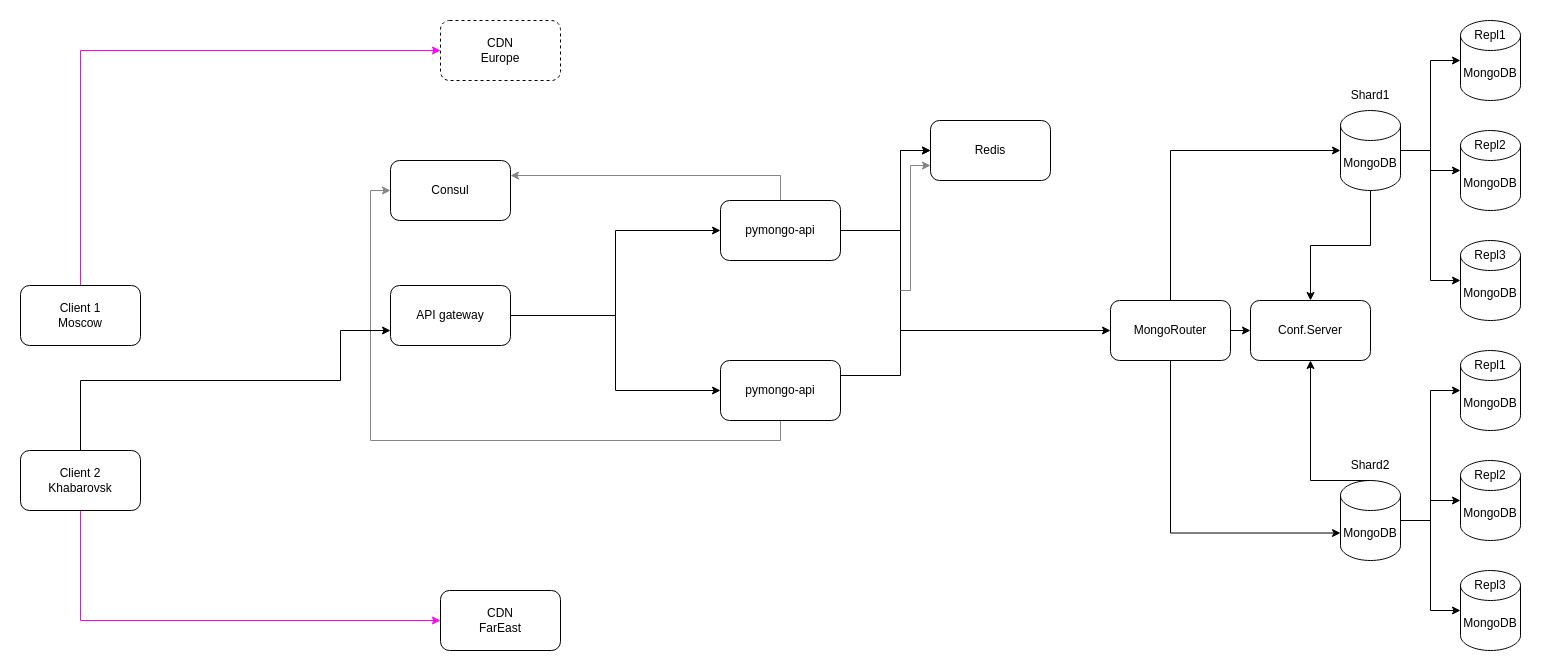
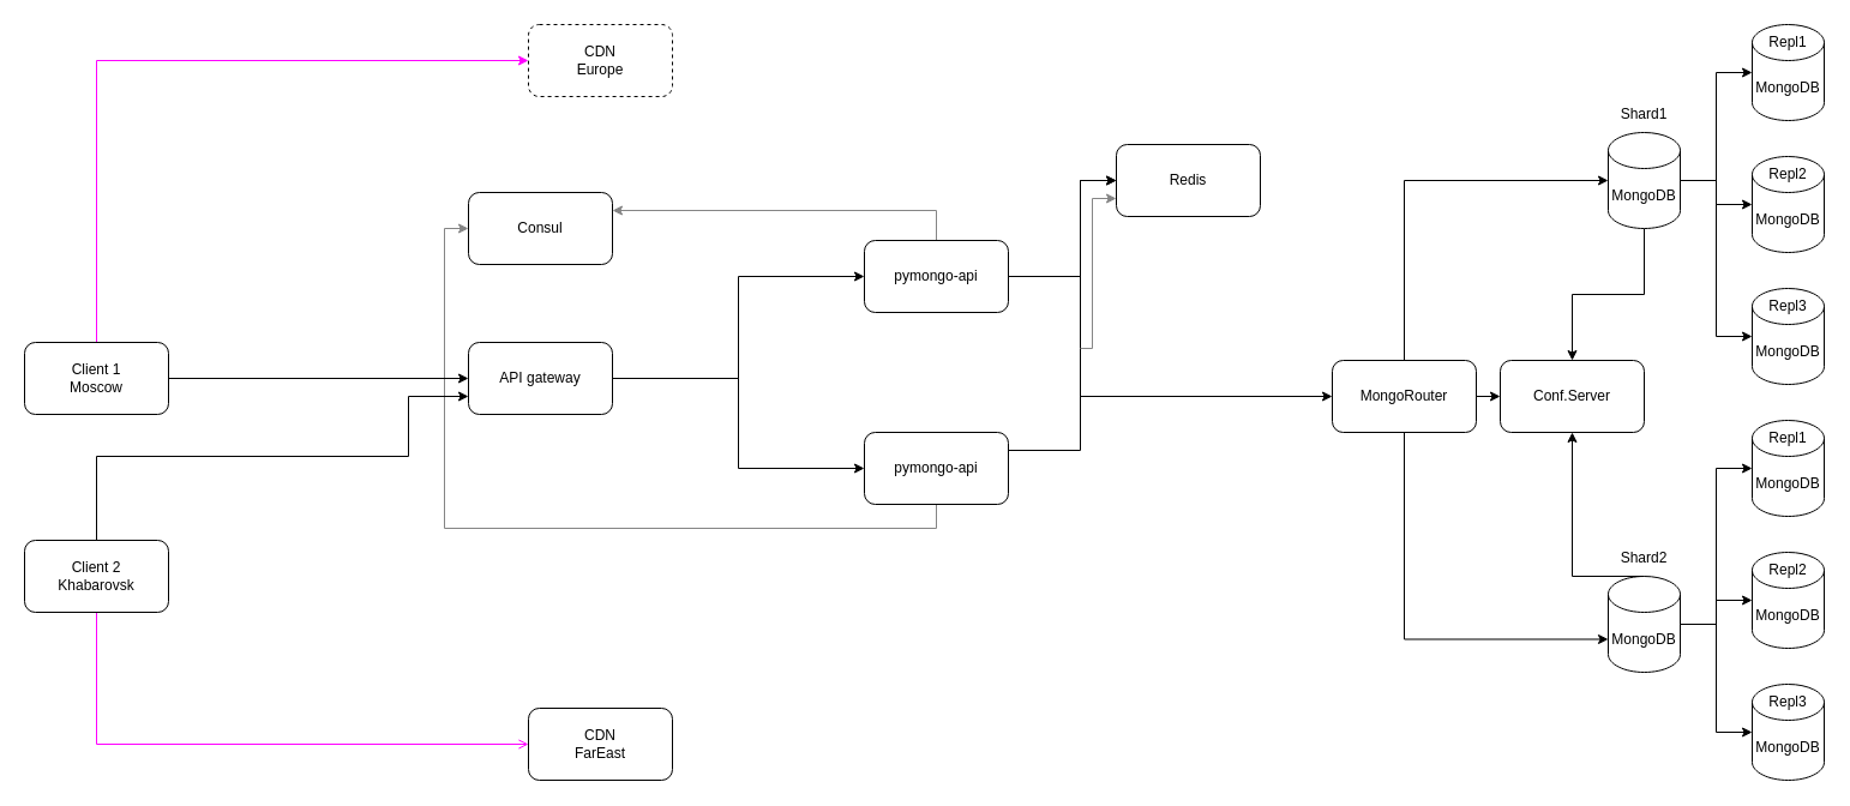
  <mxCell id="0" />
  <mxCell id="1" parent="0" />
  <mxCell id="2" style="edgeStyle=orthogonalEdgeStyle;rounded=0;orthogonalLoop=1;jettySize=auto;html=1;exitX=1;exitY=0.5;exitDx=0;exitDy=0;exitPerimeter=0;" parent="1" source="3" target="24" edge="1"><mxGeometry relative="1" as="geometry" /></mxCell>
  <mxCell id="3" value="MongoDB" style="shape=cylinder3;whiteSpace=wrap;html=1;boundedLbl=1;backgroundOutline=1;size=15;" parent="1" vertex="1"><mxGeometry x="1340" y="480" width="60" height="80" as="geometry" /></mxCell>
  <mxCell id="4" style="edgeStyle=orthogonalEdgeStyle;rounded=0;orthogonalLoop=1;jettySize=auto;html=1;exitX=0.5;exitY=1;exitDx=0;exitDy=0;entryX=0;entryY=0.5;entryDx=0;entryDy=0;strokeColor=#858585;align=center;verticalAlign=middle;fontFamily=Helvetica;fontSize=11;fontColor=default;labelBackgroundColor=default;endArrow=classic;" parent="1" source="8" target="34" edge="1"><mxGeometry relative="1" as="geometry" /></mxCell>
  <mxCell id="5" style="edgeStyle=orthogonalEdgeStyle;rounded=0;orthogonalLoop=1;jettySize=auto;html=1;entryX=0;entryY=0.5;entryDx=0;entryDy=0;" parent="1" target="33" edge="1"><mxGeometry relative="1" as="geometry"><mxPoint x="900" y="330" as="sourcePoint" /><Array as="points"><mxPoint x="900" y="330" /></Array></mxGeometry></mxCell>
  <mxCell id="6" style="edgeStyle=orthogonalEdgeStyle;rounded=0;orthogonalLoop=1;jettySize=auto;html=1;exitX=1;exitY=0.25;exitDx=0;exitDy=0;entryX=0;entryY=0.5;entryDx=0;entryDy=0;" parent="1" source="8" target="31" edge="1"><mxGeometry relative="1" as="geometry"><Array as="points"><mxPoint x="900" y="375" /><mxPoint x="900" y="150" /></Array></mxGeometry></mxCell>
  <mxCell id="7" style="edgeStyle=orthogonalEdgeStyle;rounded=0;orthogonalLoop=1;jettySize=auto;html=1;entryX=0;entryY=0.75;entryDx=0;entryDy=0;strokeColor=#858585;align=center;verticalAlign=middle;fontFamily=Helvetica;fontSize=11;fontColor=default;labelBackgroundColor=default;endArrow=classic;" parent="1" target="31" edge="1"><mxGeometry relative="1" as="geometry"><mxPoint x="900" y="290" as="sourcePoint" /><Array as="points"><mxPoint x="910" y="290" /><mxPoint x="910" y="165" /></Array></mxGeometry></mxCell>
  <mxCell id="8" value="pymongo-api" style="rounded=1;whiteSpace=wrap;html=1;" parent="1" vertex="1"><mxGeometry x="720" y="360" width="120" height="60" as="geometry" /></mxCell>
  <mxCell id="9" style="edgeStyle=orthogonalEdgeStyle;rounded=0;orthogonalLoop=1;jettySize=auto;html=1;exitX=0.5;exitY=1;exitDx=0;exitDy=0;exitPerimeter=0;entryX=0.5;entryY=0;entryDx=0;entryDy=0;" parent="1" source="10" target="43" edge="1"><mxGeometry relative="1" as="geometry" /></mxCell>
  <mxCell id="10" value="MongoDB" style="shape=cylinder3;whiteSpace=wrap;html=1;boundedLbl=1;backgroundOutline=1;size=15;" parent="1" vertex="1"><mxGeometry x="1340" y="110" width="60" height="80" as="geometry" /></mxCell>
  <mxCell id="11" value="Shard1" style="text;html=1;align=center;verticalAlign=middle;whiteSpace=wrap;rounded=0;" parent="1" vertex="1"><mxGeometry x="1340" y="80" width="60" height="30" as="geometry" /></mxCell>
  <mxCell id="12" style="edgeStyle=orthogonalEdgeStyle;rounded=0;orthogonalLoop=1;jettySize=auto;html=1;exitX=0.5;exitY=1;exitDx=0;exitDy=0;entryX=0.5;entryY=1;entryDx=0;entryDy=0;" parent="1" source="13" target="43" edge="1"><mxGeometry relative="1" as="geometry"><Array as="points"><mxPoint x="1310" y="480" /></Array></mxGeometry></mxCell>
  <mxCell id="13" value="Shard2" style="text;html=1;align=center;verticalAlign=middle;whiteSpace=wrap;rounded=0;" parent="1" vertex="1"><mxGeometry x="1340" y="450" width="60" height="30" as="geometry" /></mxCell>
  <mxCell id="14" value="MongoDB" style="shape=cylinder3;whiteSpace=wrap;html=1;boundedLbl=1;backgroundOutline=1;size=15;" parent="1" vertex="1"><mxGeometry x="1460" y="20" width="60" height="80" as="geometry" /></mxCell>
  <mxCell id="15" value="MongoDB" style="shape=cylinder3;whiteSpace=wrap;html=1;boundedLbl=1;backgroundOutline=1;size=15;" parent="1" vertex="1"><mxGeometry x="1460" y="130" width="60" height="80" as="geometry" /></mxCell>
  <mxCell id="16" value="MongoDB" style="shape=cylinder3;whiteSpace=wrap;html=1;boundedLbl=1;backgroundOutline=1;size=15;" parent="1" vertex="1"><mxGeometry x="1460" y="240" width="60" height="80" as="geometry" /></mxCell>
  <mxCell id="17" value="Repl1" style="text;html=1;align=center;verticalAlign=middle;whiteSpace=wrap;rounded=0;" parent="1" vertex="1"><mxGeometry x="1460" y="20" width="60" height="30" as="geometry" /></mxCell>
  <mxCell id="18" value="Repl2" style="text;html=1;align=center;verticalAlign=middle;whiteSpace=wrap;rounded=0;" parent="1" vertex="1"><mxGeometry x="1460" y="130" width="60" height="30" as="geometry" /></mxCell>
  <mxCell id="19" value="Repl3" style="text;html=1;align=center;verticalAlign=middle;whiteSpace=wrap;rounded=0;" parent="1" vertex="1"><mxGeometry x="1460" y="240" width="60" height="30" as="geometry" /></mxCell>
  <mxCell id="20" style="edgeStyle=orthogonalEdgeStyle;rounded=0;orthogonalLoop=1;jettySize=auto;html=1;exitX=1;exitY=0.5;exitDx=0;exitDy=0;exitPerimeter=0;entryX=0;entryY=0.5;entryDx=0;entryDy=0;entryPerimeter=0;" parent="1" source="10" target="14" edge="1"><mxGeometry relative="1" as="geometry" /></mxCell>
  <mxCell id="21" style="edgeStyle=orthogonalEdgeStyle;rounded=0;orthogonalLoop=1;jettySize=auto;html=1;exitX=1;exitY=0.5;exitDx=0;exitDy=0;exitPerimeter=0;entryX=0;entryY=0.5;entryDx=0;entryDy=0;entryPerimeter=0;" parent="1" source="10" target="15" edge="1"><mxGeometry relative="1" as="geometry" /></mxCell>
  <mxCell id="22" style="edgeStyle=orthogonalEdgeStyle;rounded=0;orthogonalLoop=1;jettySize=auto;html=1;exitX=1;exitY=0.5;exitDx=0;exitDy=0;exitPerimeter=0;entryX=0;entryY=0.5;entryDx=0;entryDy=0;entryPerimeter=0;" parent="1" source="10" target="16" edge="1"><mxGeometry relative="1" as="geometry" /></mxCell>
  <mxCell id="23" value="MongoDB" style="shape=cylinder3;whiteSpace=wrap;html=1;boundedLbl=1;backgroundOutline=1;size=15;" parent="1" vertex="1"><mxGeometry x="1460" y="350" width="60" height="80" as="geometry" /></mxCell>
  <mxCell id="24" value="MongoDB" style="shape=cylinder3;whiteSpace=wrap;html=1;boundedLbl=1;backgroundOutline=1;size=15;" parent="1" vertex="1"><mxGeometry x="1460" y="460" width="60" height="80" as="geometry" /></mxCell>
  <mxCell id="25" value="MongoDB" style="shape=cylinder3;whiteSpace=wrap;html=1;boundedLbl=1;backgroundOutline=1;size=15;" parent="1" vertex="1"><mxGeometry x="1460" y="570" width="60" height="80" as="geometry" /></mxCell>
  <mxCell id="26" value="Repl1" style="text;html=1;align=center;verticalAlign=middle;whiteSpace=wrap;rounded=0;" parent="1" vertex="1"><mxGeometry x="1460" y="350" width="60" height="30" as="geometry" /></mxCell>
  <mxCell id="27" value="Repl2" style="text;html=1;align=center;verticalAlign=middle;whiteSpace=wrap;rounded=0;" parent="1" vertex="1"><mxGeometry x="1460" y="460" width="60" height="30" as="geometry" /></mxCell>
  <mxCell id="28" value="Repl3" style="text;html=1;align=center;verticalAlign=middle;whiteSpace=wrap;rounded=0;" parent="1" vertex="1"><mxGeometry x="1460" y="570" width="60" height="30" as="geometry" /></mxCell>
  <mxCell id="29" style="edgeStyle=orthogonalEdgeStyle;rounded=0;orthogonalLoop=1;jettySize=auto;html=1;exitX=1;exitY=0.5;exitDx=0;exitDy=0;exitPerimeter=0;entryX=0;entryY=0.5;entryDx=0;entryDy=0;entryPerimeter=0;" parent="1" source="3" target="23" edge="1"><mxGeometry relative="1" as="geometry" /></mxCell>
  <mxCell id="30" style="edgeStyle=orthogonalEdgeStyle;rounded=0;orthogonalLoop=1;jettySize=auto;html=1;exitX=1;exitY=0.5;exitDx=0;exitDy=0;exitPerimeter=0;entryX=0;entryY=0.5;entryDx=0;entryDy=0;entryPerimeter=0;" parent="1" source="3" target="25" edge="1"><mxGeometry relative="1" as="geometry" /></mxCell>
  <mxCell id="31" value="Redis" style="rounded=1;whiteSpace=wrap;html=1;" parent="1" vertex="1"><mxGeometry x="930" y="120" width="120" height="60" as="geometry" /></mxCell>
  <mxCell id="32" style="edgeStyle=orthogonalEdgeStyle;rounded=0;orthogonalLoop=1;jettySize=auto;html=1;exitX=1;exitY=0.5;exitDx=0;exitDy=0;entryX=0;entryY=0.5;entryDx=0;entryDy=0;" parent="1" source="33" target="43" edge="1"><mxGeometry relative="1" as="geometry" /></mxCell>
  <mxCell id="33" value="MongoRouter" style="rounded=1;whiteSpace=wrap;html=1;" parent="1" vertex="1"><mxGeometry x="1110" y="300" width="120" height="60" as="geometry" /></mxCell>
  <mxCell id="34" value="Consul" style="rounded=1;whiteSpace=wrap;html=1;" parent="1" vertex="1"><mxGeometry x="390" y="160" width="120" height="60" as="geometry" /></mxCell>
  <mxCell id="35" style="edgeStyle=orthogonalEdgeStyle;rounded=0;orthogonalLoop=1;jettySize=auto;html=1;exitX=0.5;exitY=0;exitDx=0;exitDy=0;entryX=1;entryY=0.25;entryDx=0;entryDy=0;strokeColor=#858585;" parent="1" source="37" target="34" edge="1"><mxGeometry relative="1" as="geometry" /></mxCell>
  <mxCell id="36" style="edgeStyle=orthogonalEdgeStyle;rounded=0;orthogonalLoop=1;jettySize=auto;html=1;exitX=1;exitY=0.5;exitDx=0;exitDy=0;entryX=0;entryY=0.5;entryDx=0;entryDy=0;" parent="1" source="37" target="31" edge="1"><mxGeometry relative="1" as="geometry"><Array as="points"><mxPoint x="900" y="230" /><mxPoint x="900" y="150" /></Array></mxGeometry></mxCell>
  <mxCell id="37" value="pymongo-api" style="rounded=1;whiteSpace=wrap;html=1;" parent="1" vertex="1"><mxGeometry x="720" y="200" width="120" height="60" as="geometry" /></mxCell>
  <mxCell id="38" style="edgeStyle=orthogonalEdgeStyle;rounded=0;orthogonalLoop=1;jettySize=auto;html=1;exitX=1;exitY=0.5;exitDx=0;exitDy=0;entryX=0;entryY=0.5;entryDx=0;entryDy=0;" parent="1" source="41" target="37" edge="1"><mxGeometry relative="1" as="geometry" /></mxCell>
  <mxCell id="39" style="edgeStyle=orthogonalEdgeStyle;rounded=0;orthogonalLoop=1;jettySize=auto;html=1;exitX=1;exitY=0.5;exitDx=0;exitDy=0;entryX=0;entryY=0.5;entryDx=0;entryDy=0;" parent="1" source="41" target="8" edge="1"><mxGeometry relative="1" as="geometry" /></mxCell>
  <mxCell id="40" style="edgeStyle=orthogonalEdgeStyle;rounded=0;orthogonalLoop=1;jettySize=auto;html=1;exitX=0.5;exitY=0;exitDx=0;exitDy=0;entryX=0;entryY=0.5;entryDx=0;entryDy=0;strokeColor=#FF00FF;" parent="1" source="47" target="42" edge="1"><mxGeometry relative="1" as="geometry"><Array as="points"><mxPoint x="80" y="50" /></Array></mxGeometry></mxCell>
  <mxCell id="41" value="API gateway" style="rounded=1;whiteSpace=wrap;html=1;" parent="1" vertex="1"><mxGeometry x="390" y="285" width="120" height="60" as="geometry" /></mxCell>
  <mxCell id="42" value="CDN&lt;div&gt;Europe&lt;/div&gt;" style="rounded=1;whiteSpace=wrap;html=1;dashed=1;" parent="1" vertex="1"><mxGeometry x="440" y="20" width="120" height="60" as="geometry" /></mxCell>
  <mxCell id="43" value="Conf.Server" style="rounded=1;whiteSpace=wrap;html=1;" parent="1" vertex="1"><mxGeometry x="1250" y="300" width="120" height="60" as="geometry" /></mxCell>
  <mxCell id="44" style="edgeStyle=orthogonalEdgeStyle;rounded=0;orthogonalLoop=1;jettySize=auto;html=1;exitX=0.5;exitY=0;exitDx=0;exitDy=0;entryX=0;entryY=0.5;entryDx=0;entryDy=0;entryPerimeter=0;" parent="1" source="33" target="10" edge="1"><mxGeometry relative="1" as="geometry" /></mxCell>
  <mxCell id="45" style="edgeStyle=orthogonalEdgeStyle;rounded=0;orthogonalLoop=1;jettySize=auto;html=1;exitX=0.5;exitY=1;exitDx=0;exitDy=0;entryX=0;entryY=0;entryDx=0;entryDy=52.5;entryPerimeter=0;" parent="1" source="33" target="3" edge="1"><mxGeometry relative="1" as="geometry" /></mxCell>
+ <mxCell id="46" style="edgeStyle=orthogonalEdgeStyle;rounded=0;orthogonalLoop=1;jettySize=auto;html=1;exitX=1;exitY=0.5;exitDx=0;exitDy=0;entryX=0;entryY=0.5;entryDx=0;entryDy=0;" parent="1" source="47" target="41" edge="1"><mxGeometry relative="1" as="geometry" /></mxCell>
  <mxCell id="47" value="Client 1&lt;div&gt;Moscow&lt;/div&gt;" style="rounded=1;whiteSpace=wrap;html=1;" parent="1" vertex="1"><mxGeometry x="20" y="285" width="120" height="60" as="geometry" /></mxCell>
- <mxCell id="48" style="edgeStyle=orthogonalEdgeStyle;rounded=0;orthogonalLoop=1;jettySize=auto;html=1;exitX=0.5;exitY=1;exitDx=0;exitDy=0;entryX=0;entryY=0.5;entryDx=0;entryDy=0;strokeColor=#FF00FF;align=center;verticalAlign=middle;fontFamily=Helvetica;fontSize=11;fontColor=default;labelBackgroundColor=default;endArrow=classic;" parent="1" source="50" target="51" edge="1"><mxGeometry relative="1" as="geometry" /></mxCell>
+ <mxCell id="48" style="edgeStyle=orthogonalEdgeStyle;rounded=0;orthogonalLoop=1;jettySize=auto;html=1;exitX=0.5;exitY=1;exitDx=0;exitDy=0;entryX=0;entryY=0.5;entryDx=0;entryDy=0;strokeColor=#FF00FF;align=center;verticalAlign=middle;fontFamily=Helvetica;fontSize=11;fontColor=default;labelBackgroundColor=default;endArrow=open;" parent="1" source="50" target="51" edge="1"><mxGeometry relative="1" as="geometry" /></mxCell>
  <mxCell id="49" style="edgeStyle=orthogonalEdgeStyle;rounded=0;orthogonalLoop=1;jettySize=auto;html=1;exitX=0.5;exitY=0;exitDx=0;exitDy=0;" parent="1" source="50" target="41" edge="1"><mxGeometry relative="1" as="geometry"><mxPoint x="390" y="330" as="targetPoint" /><Array as="points"><mxPoint x="80" y="380" /><mxPoint x="340" y="380" /><mxPoint x="340" y="330" /></Array></mxGeometry></mxCell>
  <mxCell id="50" value="Client 2&lt;div&gt;Khabarovsk&lt;/div&gt;" style="rounded=1;whiteSpace=wrap;html=1;" parent="1" vertex="1"><mxGeometry x="20" y="450" width="120" height="60" as="geometry" /></mxCell>
  <mxCell id="51" value="CDN&lt;br&gt;FarEast" style="rounded=1;whiteSpace=wrap;html=1;" parent="1" vertex="1"><mxGeometry x="440" y="590" width="120" height="60" as="geometry" /></mxCell>
